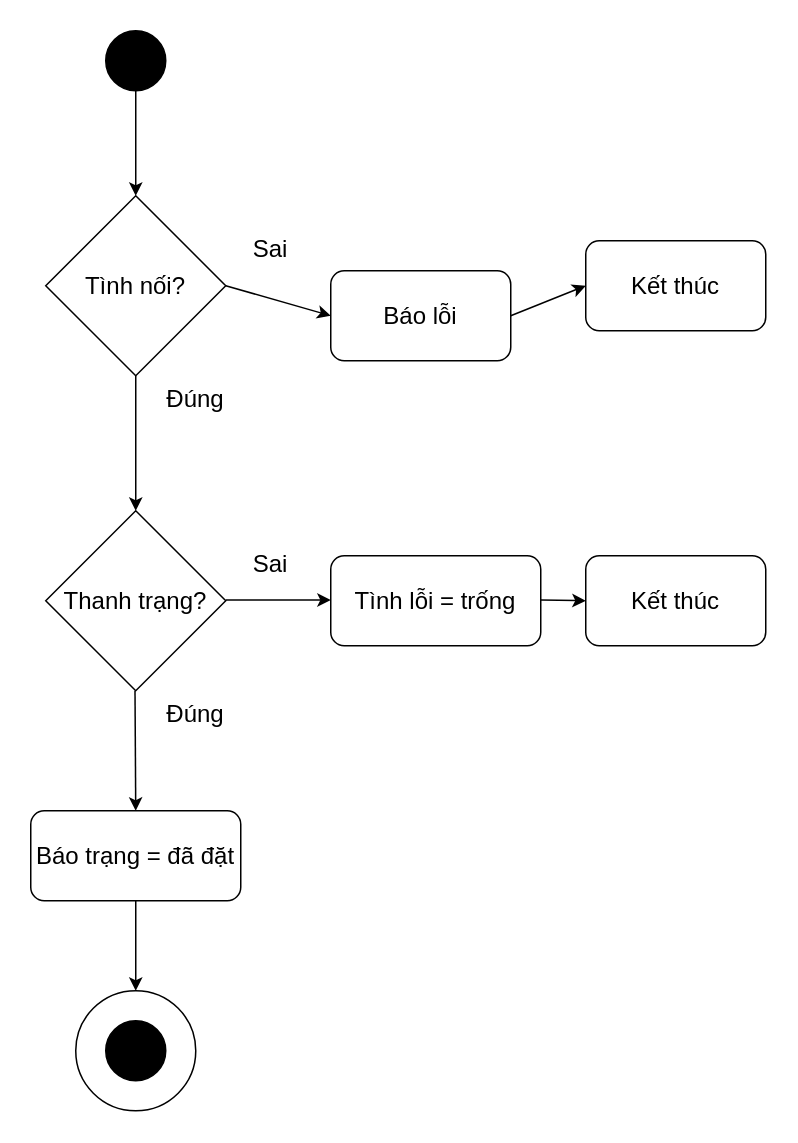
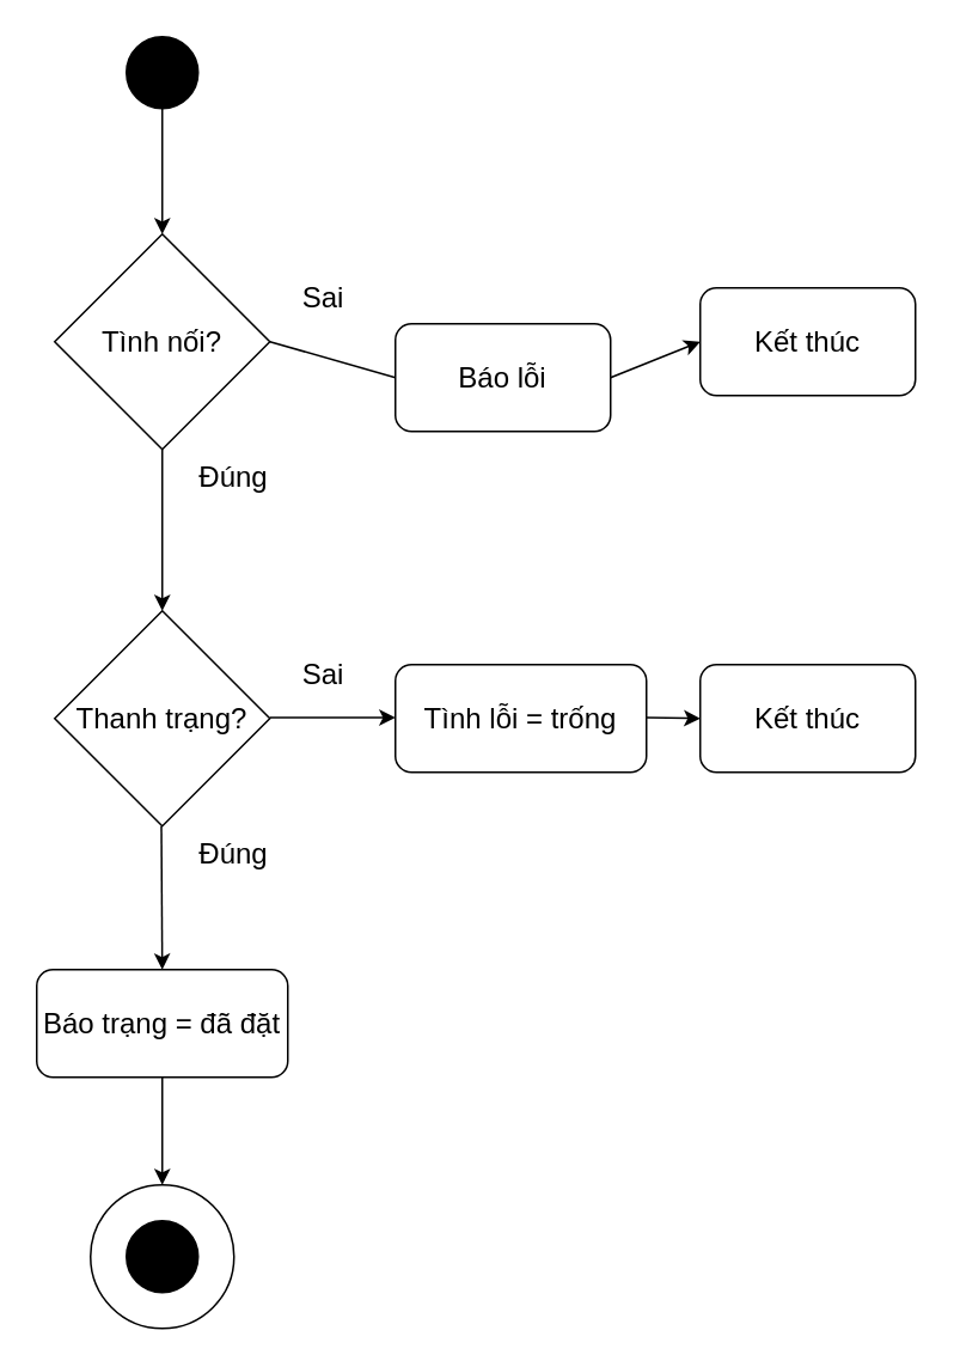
  <mxCell id="0" />
  <mxCell id="1" parent="0" />
  <mxCell id="2" value="" style="endArrow=classic;html=1;rounded=0;exitX=0.5;exitY=1;exitDx=0;exitDy=0;entryX=0.5;entryY=0;entryDx=0;entryDy=0;" edge="1" parent="1"><mxGeometry width="50" height="50" relative="1" as="geometry"><mxPoint x="90" y="60" as="sourcePoint" /><mxPoint x="90" y="130" as="targetPoint" /></mxGeometry></mxCell>
  <mxCell id="3" value="" style="ellipse;whiteSpace=wrap;html=1;aspect=fixed;fillColor=#000000;fillStyle=auto;" vertex="1" parent="1"><mxGeometry x="70" width="40" height="40" as="geometry" y="20" /></mxCell>
  <mxCell id="4" value="Kết thúc" style="rounded=1;whiteSpace=wrap;html=1;fontSize=16;" vertex="1" parent="1"><mxGeometry x="390" y="160" width="120" height="60" as="geometry" /></mxCell>
  <mxCell id="5" value="Báo lỗi" style="rounded=1;whiteSpace=wrap;html=1;fontSize=16;" vertex="1" parent="1"><mxGeometry x="220" y="180" width="120" height="60" as="geometry" /></mxCell>
  <mxCell id="6" value="" style="endArrow=classic;html=1;rounded=0;exitX=1;exitY=0.5;exitDx=0;exitDy=0;entryX=0;entryY=0.5;entryDx=0;entryDy=0;" edge="1" parent="1" source="5" target="4"><mxGeometry width="50" height="50" relative="1" as="geometry"><mxPoint x="70" y="200" as="sourcePoint" /><mxPoint x="120" y="150" as="targetPoint" /></mxGeometry></mxCell>
  <mxCell id="7" value="Tình nối?" style="rhombus;whiteSpace=wrap;html=1;fontSize=16;" vertex="1" parent="1"><mxGeometry x="30" y="130" width="120" height="120" as="geometry" /></mxCell>
- <mxCell id="8" value="" style="endArrow=classic;html=1;rounded=0;exitX=1;exitY=0.5;exitDx=0;exitDy=0;entryX=0;entryY=0.5;entryDx=0;entryDy=0;" edge="1" parent="1" source="7" target="5"><mxGeometry width="50" height="50" relative="1" as="geometry"><mxPoint x="70" y="360" as="sourcePoint" /><mxPoint x="120" y="310" as="targetPoint" /></mxGeometry></mxCell>
+ <mxCell id="8" value="" style="endArrow=none;html=1;rounded=0;exitX=1;exitY=0.5;exitDx=0;exitDy=0;entryX=0;entryY=0.5;entryDx=0;entryDy=0;" edge="1" parent="1" source="7" target="5"><mxGeometry width="50" height="50" relative="1" as="geometry"><mxPoint x="70" y="360" as="sourcePoint" /><mxPoint x="120" y="310" as="targetPoint" /></mxGeometry></mxCell>
  <mxCell id="9" value="Sai" style="text;html=1;strokeColor=none;fillColor=none;align=center;verticalAlign=middle;whiteSpace=wrap;rounded=0;fontSize=16;" vertex="1" parent="1"><mxGeometry x="150" y="150" width="60" height="30" as="geometry" /></mxCell>
  <mxCell id="10" value="" style="endArrow=classic;html=1;rounded=0;exitX=0.5;exitY=1;exitDx=0;exitDy=0;" edge="1" parent="1" source="7"><mxGeometry width="50" height="50" relative="1" as="geometry"><mxPoint x="110" y="290" as="sourcePoint" /><mxPoint x="90" y="340" as="targetPoint" /></mxGeometry></mxCell>
  <mxCell id="11" value="Đúng" style="text;html=1;strokeColor=none;fillColor=none;align=center;verticalAlign=middle;whiteSpace=wrap;rounded=0;fontSize=16;" vertex="1" parent="1"><mxGeometry x="100" y="250" width="60" height="30" as="geometry" /></mxCell>
  <mxCell id="12" value="Thanh trạng?" style="rhombus;whiteSpace=wrap;html=1;fontSize=16;" vertex="1" parent="1"><mxGeometry x="30" y="340" width="120" height="120" as="geometry" /></mxCell>
  <mxCell id="13" value="" style="endArrow=classic;html=1;rounded=0;exitX=1;exitY=0.5;exitDx=0;exitDy=0;entryX=0;entryY=0.5;entryDx=0;entryDy=0;" edge="1" parent="1"><mxGeometry width="50" height="50" relative="1" as="geometry"><mxPoint x="150" y="399.5" as="sourcePoint" /><mxPoint x="220" y="399.5" as="targetPoint" /></mxGeometry></mxCell>
  <mxCell id="14" value="Tình lỗi = trống" style="rounded=1;whiteSpace=wrap;html=1;fontSize=16;" vertex="1" parent="1"><mxGeometry x="220" y="370" width="140" height="60" as="geometry" /></mxCell>
  <mxCell id="15" value="" style="endArrow=classic;html=1;rounded=0;exitX=1;exitY=0.5;exitDx=0;exitDy=0;" edge="1" parent="1"><mxGeometry width="50" height="50" relative="1" as="geometry"><mxPoint x="360" y="399.5" as="sourcePoint" /><mxPoint x="390" y="400" as="targetPoint" /></mxGeometry></mxCell>
  <mxCell id="16" value="Kết thúc" style="rounded=1;whiteSpace=wrap;html=1;fontSize=16;" vertex="1" parent="1"><mxGeometry x="390" y="370" width="120" height="60" as="geometry" /></mxCell>
  <mxCell id="17" value="Sai" style="text;html=1;strokeColor=none;fillColor=none;align=center;verticalAlign=middle;whiteSpace=wrap;rounded=0;fontSize=16;" vertex="1" parent="1"><mxGeometry x="150" y="360" width="60" height="30" as="geometry" /></mxCell>
  <mxCell id="18" value="" style="endArrow=classic;html=1;rounded=0;exitX=0.5;exitY=1;exitDx=0;exitDy=0;" edge="1" parent="1"><mxGeometry width="50" height="50" relative="1" as="geometry"><mxPoint x="89.5" y="460" as="sourcePoint" /><mxPoint x="90" y="540" as="targetPoint" /></mxGeometry></mxCell>
  <mxCell id="19" value="Báo trạng = đã đặt" style="rounded=1;whiteSpace=wrap;html=1;fontSize=16;" vertex="1" parent="1"><mxGeometry x="20" y="540" width="140" height="60" as="geometry" /></mxCell>
  <mxCell id="20" value="" style="endArrow=classic;html=1;rounded=0;exitX=0.5;exitY=1;exitDx=0;exitDy=0;" edge="1" parent="1" source="19"><mxGeometry width="50" height="50" relative="1" as="geometry"><mxPoint x="99.5" y="470" as="sourcePoint" /><mxPoint x="90" y="660" as="targetPoint" /></mxGeometry></mxCell>
  <mxCell id="21" value="" style="ellipse;whiteSpace=wrap;html=1;aspect=fixed;" vertex="1" parent="1"><mxGeometry x="50" y="660" width="80" height="80" as="geometry" /></mxCell>
  <mxCell id="22" value="" style="ellipse;whiteSpace=wrap;html=1;aspect=fixed;fillColor=#000000;fillStyle=auto;" vertex="1" parent="1"><mxGeometry x="70" y="680" width="40" height="40" as="geometry" /></mxCell>
  <mxCell id="23" value="Đúng" style="text;html=1;strokeColor=none;fillColor=none;align=center;verticalAlign=middle;whiteSpace=wrap;rounded=0;fontSize=16;" vertex="1" parent="1"><mxGeometry x="100" y="460" width="60" height="30" as="geometry" /></mxCell>
